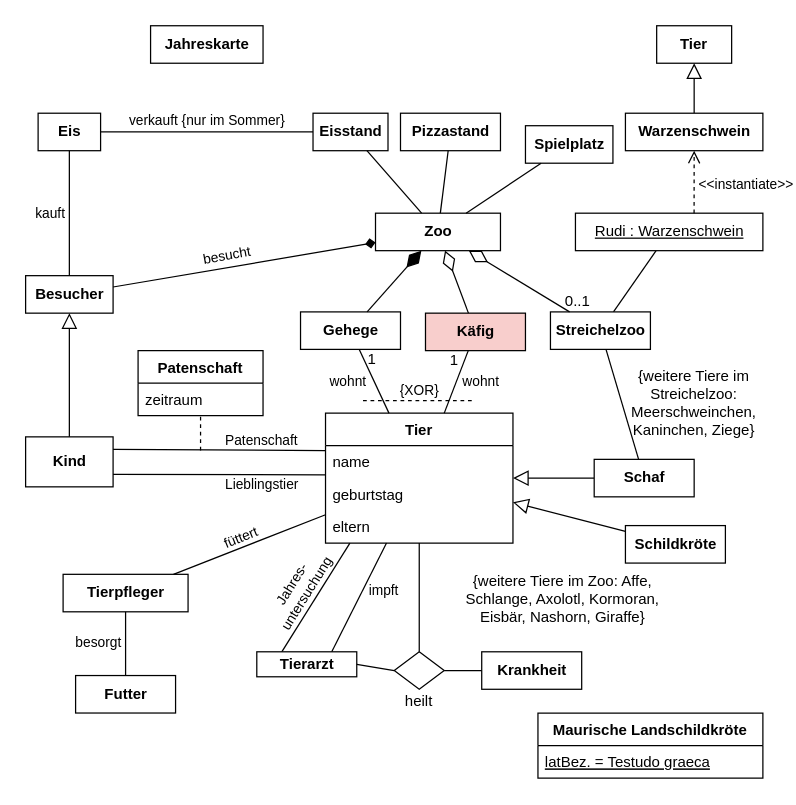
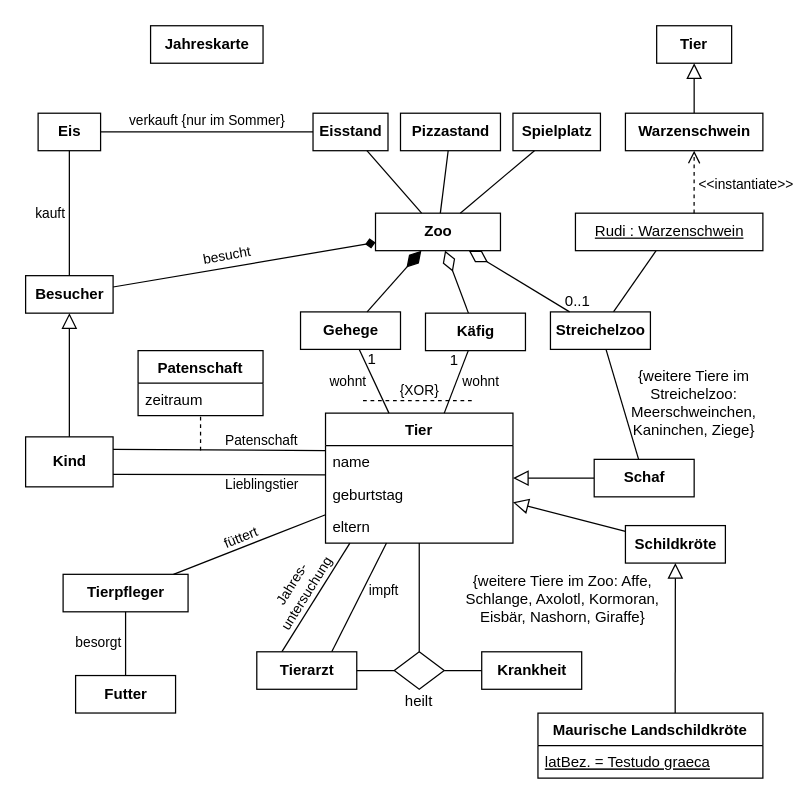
  <mxCell id="0" />
  <mxCell id="1" parent="0" />
  <mxCell id="2" value="" style="endArrow=none;html=1;rounded=0;exitX=0.25;exitY=0;exitDx=0;exitDy=0;entryX=0.13;entryY=1;entryDx=0;entryDy=0;entryPerimeter=0;" parent="1" source="28" target="7" edge="1"><mxGeometry width="50" height="50" relative="1" as="geometry"><mxPoint x="380" y="370" as="sourcePoint" /><mxPoint x="270" y="440" as="targetPoint" /></mxGeometry></mxCell>
  <mxCell id="3" value="Jahres-&lt;br&gt;untersuchung" style="edgeLabel;html=1;align=center;verticalAlign=middle;resizable=0;points=[];rotation=302;labelBackgroundColor=none;" parent="2" vertex="1" connectable="0"><mxGeometry x="0.18" relative="1" as="geometry"><mxPoint x="-19" y="2" as="offset" /></mxGeometry></mxCell>
  <mxCell id="4" value="Tier" style="swimlane;fontStyle=1;childLayout=stackLayout;horizontal=1;startSize=26;fillColor=default;horizontalStack=0;resizeParent=1;resizeParentMax=0;resizeLast=0;collapsible=1;marginBottom=0;points=[[0,0,0,0,0],[0,0.25,0,0,0],[0,0.5,0,0,0],[0,0.75,0,0,0],[0,1,0,0,0],[0.1,1,0,0,0],[0.2,1,0,0,0],[0.25,0,0,0,0],[0.25,1,0,0,0],[0.3,1,0,0,0],[0.4,1,0,0,0],[0.5,0,0,0,0],[0.5,1,0,0,0],[0.6,1,0,0,0],[0.7,1,0,0,0],[0.75,0,0,0,0],[0.75,1,0,0,0],[0.8,1,0,0,0],[0.9,1,0,0,0],[1,0,0,0,0],[1,0.25,0,0,0],[1,0.5,0,0,0],[1,0.75,0,0,0],[1,1,0,0,0]];" parent="1" vertex="1"><mxGeometry x="260" y="330" width="150" height="104" as="geometry" /></mxCell>
  <mxCell id="5" value="name" style="text;strokeColor=none;fillColor=none;align=left;verticalAlign=top;spacingLeft=4;spacingRight=4;overflow=hidden;rotatable=0;points=[[0,0.5],[1,0.5]];portConstraint=eastwest;" parent="4" vertex="1"><mxGeometry y="26" width="150" height="26" as="geometry" /></mxCell>
  <mxCell id="6" value="geburtstag" style="text;strokeColor=none;fillColor=none;align=left;verticalAlign=top;spacingLeft=4;spacingRight=4;overflow=hidden;rotatable=0;points=[[0,0.5],[1,0.5]];portConstraint=eastwest;" parent="4" vertex="1"><mxGeometry y="52" width="150" height="26" as="geometry" /></mxCell>
  <mxCell id="7" value="eltern" style="text;strokeColor=none;fillColor=none;align=left;verticalAlign=top;spacingLeft=4;spacingRight=4;overflow=hidden;rotatable=0;points=[[0,0.5,0,0,0],[0.13,1,0,0,0],[0.25,1,0,0,0],[0.38,1,0,0,0],[0.5,1,0,0,0],[0.63,1,0,0,0],[0.75,1,0,0,0],[0.88,1,0,0,0],[1,0.5,0,0,0]];portConstraint=eastwest;" parent="4" vertex="1"><mxGeometry y="78" width="150" height="26" as="geometry" /></mxCell>
  <mxCell id="8" value="&lt;b&gt;Tierpfleger&lt;/b&gt;" style="html=1;" parent="1" vertex="1"><mxGeometry x="50" y="459" width="100" height="30" as="geometry" /></mxCell>
  <mxCell id="9" value="&lt;b&gt;Futter&lt;/b&gt;" style="html=1;" parent="1" vertex="1"><mxGeometry x="60" y="540" width="80" height="30" as="geometry" /></mxCell>
  <mxCell id="10" value="besorgt" style="endArrow=none;html=1;rounded=0;align=right;spacing=4;labelBackgroundColor=none;" parent="1" source="9" target="8" edge="1"><mxGeometry width="50" height="50" relative="1" as="geometry"><mxPoint x="380" y="409" as="sourcePoint" /><mxPoint x="430" y="359" as="targetPoint" /></mxGeometry></mxCell>
  <mxCell id="11" value="&lt;b&gt;Kind&lt;/b&gt;" style="html=1;" parent="1" vertex="1"><mxGeometry x="20" y="349" width="70" height="40" as="geometry" /></mxCell>
  <mxCell id="12" value="&lt;b&gt;Zoo&lt;/b&gt;" style="html=1;" parent="1" vertex="1"><mxGeometry x="300" y="170" width="100" height="30" as="geometry" /></mxCell>
  <mxCell id="13" value="&lt;b&gt;Gehege&lt;/b&gt;" style="html=1;" parent="1" vertex="1"><mxGeometry x="240" y="249" width="80" height="30" as="geometry" /></mxCell>
- <mxCell id="14" value="&lt;b&gt;Käfig&lt;/b&gt;" style="html=1;fillColor=#f8cecc;" parent="1" vertex="1"><mxGeometry x="340" y="250" width="80" height="30" as="geometry" /></mxCell>
+ <mxCell id="14" value="&lt;b&gt;Käfig&lt;/b&gt;" style="html=1;" parent="1" vertex="1"><mxGeometry x="340" y="250" width="80" height="30" as="geometry" /></mxCell>
  <mxCell id="15" value="" style="rounded=0;orthogonalLoop=1;jettySize=auto;html=1;endArrow=none;endFill=0;" parent="1" source="16" target="17" edge="1"><mxGeometry relative="1" as="geometry" /></mxCell>
  <mxCell id="16" value="&lt;b&gt;Streichelzoo&lt;/b&gt;" style="html=1;" parent="1" vertex="1"><mxGeometry x="440" y="249" width="80" height="30" as="geometry" /></mxCell>
  <mxCell id="17" value="&lt;u&gt;Rudi : Warzenschwein&lt;/u&gt;" style="html=1;" parent="1" vertex="1"><mxGeometry x="460" y="170" width="150" height="30" as="geometry" /></mxCell>
  <mxCell id="18" value="" style="edgeStyle=none;rounded=0;orthogonalLoop=1;jettySize=auto;html=1;endArrow=block;endFill=0;endSize=10;" parent="1" source="19" target="51" edge="1"><mxGeometry relative="1" as="geometry" /></mxCell>
  <mxCell id="19" value="&lt;b&gt;Warzenschwein&lt;/b&gt;" style="html=1;" parent="1" vertex="1"><mxGeometry x="500" y="90" width="110" height="30" as="geometry" /></mxCell>
  <mxCell id="20" style="edgeStyle=none;rounded=0;orthogonalLoop=1;jettySize=auto;html=1;endArrow=block;endFill=0;endSize=10;" parent="1" source="21" target="4" edge="1"><mxGeometry relative="1" as="geometry" /></mxCell>
  <mxCell id="21" value="&lt;b&gt;Schaf&lt;/b&gt;" style="html=1;" parent="1" vertex="1"><mxGeometry x="475" y="367" width="80" height="30" as="geometry" /></mxCell>
  <mxCell id="22" value="&lt;b&gt;Jahreskarte&lt;/b&gt;" style="html=1;" parent="1" vertex="1"><mxGeometry x="120" y="20" width="90" height="30" as="geometry" /></mxCell>
- <mxCell id="23" value="&lt;b&gt;Spielplatz&lt;/b&gt;" style="html=1;" parent="1" vertex="1"><mxGeometry x="420" y="100" width="70" height="30" as="geometry" /></mxCell>
+ <mxCell id="23" value="&lt;b&gt;Spielplatz&lt;/b&gt;" style="html=1;" parent="1" vertex="1"><mxGeometry x="410" y="90" width="70" height="30" as="geometry" /></mxCell>
  <mxCell id="24" value="&lt;b&gt;Pizzastand&lt;/b&gt;" style="html=1;" parent="1" vertex="1"><mxGeometry x="320" y="90" width="80" height="30" as="geometry" /></mxCell>
  <mxCell id="25" value="&lt;b&gt;Eisstand&lt;/b&gt;" style="html=1;" parent="1" vertex="1"><mxGeometry x="250" y="90" width="60" height="30" as="geometry" /></mxCell>
  <mxCell id="26" value="&lt;b&gt;Eis&lt;/b&gt;" style="html=1;" parent="1" vertex="1"><mxGeometry x="30" y="90" width="50" height="30" as="geometry" /></mxCell>
  <mxCell id="27" value="&lt;b&gt;Besucher&lt;/b&gt;" style="html=1;" parent="1" vertex="1"><mxGeometry x="20" y="220" width="70" height="30" as="geometry" /></mxCell>
- <mxCell id="28" value="&lt;b&gt;Tierarzt&lt;/b&gt;" style="html=1;" parent="1" vertex="1"><mxGeometry x="205" y="521" width="80" height="20" as="geometry" /></mxCell>
+ <mxCell id="28" value="&lt;b&gt;Tierarzt&lt;/b&gt;" style="html=1;" parent="1" vertex="1"><mxGeometry x="205" y="521" width="80" height="30" as="geometry" /></mxCell>
  <mxCell id="29" value="&lt;b&gt;Krankheit&lt;/b&gt;" style="html=1;" parent="1" vertex="1"><mxGeometry x="385" y="521" width="80" height="30" as="geometry" /></mxCell>
  <mxCell id="30" style="edgeStyle=none;rounded=0;orthogonalLoop=1;jettySize=auto;html=1;endArrow=block;endFill=0;endSize=10;" parent="1" source="31" target="4" edge="1"><mxGeometry relative="1" as="geometry" /></mxCell>
  <mxCell id="31" value="&lt;b&gt;Schildkröte&lt;/b&gt;" style="html=1;" parent="1" vertex="1"><mxGeometry x="500" y="420" width="80" height="30" as="geometry" /></mxCell>
+ <mxCell id="32" style="edgeStyle=none;rounded=0;orthogonalLoop=1;jettySize=auto;html=1;endArrow=block;endFill=0;endSize=10;exitX=0.61;exitY=0.008;exitDx=0;exitDy=0;exitPerimeter=0;" parent="1" source="33" target="31" edge="1"><mxGeometry relative="1" as="geometry"><mxPoint x="550" y="550" as="sourcePoint" /></mxGeometry></mxCell>
  <mxCell id="33" value="Maurische Landschildkröte" style="swimlane;fontStyle=1;childLayout=stackLayout;horizontal=1;startSize=26;fillColor=default;horizontalStack=0;resizeParent=1;resizeParentMax=0;resizeLast=0;collapsible=1;marginBottom=0;" parent="1" vertex="1"><mxGeometry x="430" y="570" width="180" height="52" as="geometry" /></mxCell>
  <mxCell id="34" value="latBez. = Testudo graeca" style="text;strokeColor=none;fillColor=none;align=left;verticalAlign=top;spacingLeft=4;spacingRight=4;overflow=hidden;rotatable=0;points=[[0,0.5],[1,0.5]];portConstraint=eastwest;fontStyle=4" parent="33" vertex="1"><mxGeometry y="26" width="180" height="26" as="geometry" /></mxCell>
  <mxCell id="35" value="&amp;nbsp;Patenschaft&amp;nbsp; " style="endArrow=none;html=1;rounded=0;exitX=1;exitY=0.25;exitDx=0;exitDy=0;entryX=0;entryY=0.154;entryDx=0;entryDy=0;entryPerimeter=0;verticalAlign=bottom;spacingLeft=0;spacingTop=0;spacingBottom=-1;labelBackgroundColor=none;align=left;" parent="1" source="11" target="5" edge="1"><mxGeometry width="50" height="50" relative="1" as="geometry"><mxPoint x="150" y="453" as="sourcePoint" /><mxPoint x="280" y="360" as="targetPoint" /><mxPoint as="offset" /></mxGeometry></mxCell>
  <mxCell id="36" value="&amp;nbsp;Lieblingstier&amp;nbsp; " style="endArrow=none;html=1;rounded=0;exitX=1;exitY=0.75;exitDx=0;exitDy=0;entryX=-0.002;entryY=0.9;entryDx=0;entryDy=0;entryPerimeter=0;verticalAlign=top;spacingTop=-5;labelBackgroundColor=none;align=left;" parent="1" source="11" target="5" edge="1"><mxGeometry width="50" height="50" relative="1" as="geometry"><mxPoint x="160" y="463" as="sourcePoint" /><mxPoint x="300" y="380" as="targetPoint" /></mxGeometry></mxCell>
  <mxCell id="37" value="" style="endArrow=block;html=1;rounded=0;endFill=0;endSize=10;" parent="1" source="11" target="27" edge="1"><mxGeometry width="50" height="50" relative="1" as="geometry"><mxPoint x="90" y="330" as="sourcePoint" /><mxPoint x="110" y="280" as="targetPoint" /></mxGeometry></mxCell>
  <mxCell id="38" value="&lt;div&gt;kauft&lt;/div&gt;" style="endArrow=none;html=1;rounded=0;align=right;spacing=4;labelBackgroundColor=none;" parent="1" source="27" target="26" edge="1"><mxGeometry width="50" height="50" relative="1" as="geometry"><mxPoint x="170" y="473" as="sourcePoint" /><mxPoint x="330" y="435" as="targetPoint" /></mxGeometry></mxCell>
  <mxCell id="39" value="" style="endArrow=none;html=1;rounded=0;endSize=10;" parent="1" source="25" target="12" edge="1"><mxGeometry width="50" height="50" relative="1" as="geometry"><mxPoint x="220" y="320" as="sourcePoint" /><mxPoint x="270" y="270" as="targetPoint" /></mxGeometry></mxCell>
  <mxCell id="40" value="" style="endArrow=none;html=1;rounded=0;endSize=10;" parent="1" source="24" target="12" edge="1"><mxGeometry width="50" height="50" relative="1" as="geometry"><mxPoint x="220" y="320" as="sourcePoint" /><mxPoint x="270" y="270" as="targetPoint" /></mxGeometry></mxCell>
  <mxCell id="41" value="" style="endArrow=none;html=1;rounded=0;endSize=10;" parent="1" source="23" target="12" edge="1"><mxGeometry width="50" height="50" relative="1" as="geometry"><mxPoint x="220" y="320" as="sourcePoint" /><mxPoint x="270" y="270" as="targetPoint" /></mxGeometry></mxCell>
  <mxCell id="42" value="Patenschaft" style="swimlane;fontStyle=1;childLayout=stackLayout;horizontal=1;startSize=26;fillColor=default;horizontalStack=0;resizeParent=1;resizeParentMax=0;resizeLast=0;collapsible=1;marginBottom=0;" parent="1" vertex="1"><mxGeometry x="110" y="280" width="100" height="52" as="geometry" /></mxCell>
  <mxCell id="43" value="zeitraum" style="text;strokeColor=none;fillColor=none;align=left;verticalAlign=top;spacingLeft=4;spacingRight=4;overflow=hidden;rotatable=0;points=[[0,0.5],[1,0.5]];portConstraint=eastwest;fontStyle=0" parent="42" vertex="1"><mxGeometry y="26" width="100" height="26" as="geometry" /></mxCell>
  <mxCell id="44" value="verkauft {nur im Sommer}" style="endArrow=none;html=1;rounded=0;endSize=10;verticalAlign=bottom;labelBackgroundColor=none;" parent="1" source="26" target="25" edge="1"><mxGeometry width="50" height="50" relative="1" as="geometry"><mxPoint x="220" y="300" as="sourcePoint" /><mxPoint x="270" y="250" as="targetPoint" /></mxGeometry></mxCell>
  <mxCell id="45" value="impft" style="endArrow=none;html=1;rounded=0;endSize=10;exitX=0.75;exitY=0;exitDx=0;exitDy=0;spacingBottom=10;spacingRight=0;spacingLeft=6;align=left;labelBackgroundColor=none;" parent="1" source="28" target="4" edge="1"><mxGeometry width="50" height="50" relative="1" as="geometry"><mxPoint x="350" y="360" as="sourcePoint" /><mxPoint x="400" y="310" as="targetPoint" /></mxGeometry></mxCell>
  <mxCell id="46" value="" style="endArrow=none;html=1;rounded=0;endSize=10;exitX=0.5;exitY=0;exitDx=0;exitDy=0;" parent="1" source="65" target="4" edge="1"><mxGeometry width="50" height="50" relative="1" as="geometry"><mxPoint x="380" y="480" as="sourcePoint" /><mxPoint x="400" y="310" as="targetPoint" /></mxGeometry></mxCell>
  <mxCell id="47" value="" style="endArrow=none;html=1;rounded=0;endSize=10;exitX=1;exitY=0.5;exitDx=0;exitDy=0;entryX=0;entryY=0.5;entryDx=0;entryDy=0;" parent="1" source="28" target="65" edge="1"><mxGeometry width="50" height="50" relative="1" as="geometry"><mxPoint x="325" y="390" as="sourcePoint" /><mxPoint x="375" y="340" as="targetPoint" /></mxGeometry></mxCell>
  <mxCell id="48" value="" style="endArrow=none;html=1;rounded=0;endSize=10;exitX=1;exitY=0.5;exitDx=0;exitDy=0;entryX=0;entryY=0.5;entryDx=0;entryDy=0;" parent="1" source="65" target="29" edge="1"><mxGeometry width="50" height="50" relative="1" as="geometry"><mxPoint x="325" y="390" as="sourcePoint" /><mxPoint x="375" y="340" as="targetPoint" /></mxGeometry></mxCell>
  <mxCell id="49" value="" style="endArrow=diamondThin;html=1;rounded=0;endSize=15;endFill=0;" parent="1" source="14" target="12" edge="1"><mxGeometry width="50" height="50" relative="1" as="geometry"><mxPoint x="350" y="260" as="sourcePoint" /><mxPoint x="400" y="210" as="targetPoint" /></mxGeometry></mxCell>
  <mxCell id="50" value="" style="endArrow=diamondThin;html=1;rounded=0;endSize=15;endFill=1;" parent="1" source="13" target="12" edge="1"><mxGeometry width="50" height="50" relative="1" as="geometry"><mxPoint x="350" y="260" as="sourcePoint" /><mxPoint x="400" y="210" as="targetPoint" /></mxGeometry></mxCell>
  <mxCell id="51" value="&lt;b&gt;Tier&lt;/b&gt;" style="whiteSpace=wrap;html=1;fillColor=rgb(255, 255, 255);" parent="1" vertex="1"><mxGeometry x="525" y="20" width="60" height="30" as="geometry" /></mxCell>
  <mxCell id="52" value="&amp;lt;&amp;lt;instantiate&amp;gt;&amp;gt;" style="endArrow=open;startArrow=none;endFill=0;startFill=0;endSize=8;html=1;verticalAlign=bottom;dashed=1;labelBackgroundColor=none;rounded=0;entryX=0.5;entryY=1;entryDx=0;entryDy=0;exitX=0.633;exitY=0;exitDx=0;exitDy=0;spacing=0;spacingBottom=-9;exitPerimeter=0;align=left;spacingLeft=4;" parent="1" source="17" target="19" edge="1"><mxGeometry width="160" relative="1" as="geometry"><mxPoint x="300" y="230" as="sourcePoint" /><mxPoint x="460" y="230" as="targetPoint" /></mxGeometry></mxCell>
  <mxCell id="53" value="" style="endArrow=none;html=1;rounded=0;labelBackgroundColor=default;endSize=10;" parent="1" source="16" target="21" edge="1"><mxGeometry width="50" height="50" relative="1" as="geometry"><mxPoint x="150" y="300" as="sourcePoint" /><mxPoint x="200" y="250" as="targetPoint" /></mxGeometry></mxCell>
  <mxCell id="54" style="edgeStyle=none;rounded=0;orthogonalLoop=1;jettySize=auto;html=1;exitX=0;exitY=0.5;exitDx=0;exitDy=0;labelBackgroundColor=default;endArrow=block;endFill=0;endSize=10;" parent="1" source="21" target="21" edge="1"><mxGeometry relative="1" as="geometry" /></mxCell>
  <mxCell id="55" value="{weitere Tiere im Streichelzoo:&lt;br&gt;&lt;div&gt;Meerschweinchen,&lt;/div&gt;&lt;div&gt;Kaninchen, Ziege}&lt;br&gt;&lt;/div&gt;" style="text;html=1;strokeColor=none;fillColor=none;align=center;verticalAlign=middle;whiteSpace=wrap;rounded=0;" parent="1" vertex="1"><mxGeometry x="500" y="292" width="110" height="60" as="geometry" /></mxCell>
  <mxCell id="56" value="{weitere Tiere im Zoo: Affe, Schlange, Axolotl, Kormoran, Eisbär, Nashorn, Giraffe}" style="text;html=1;strokeColor=none;fillColor=none;align=center;verticalAlign=middle;whiteSpace=wrap;rounded=0;" parent="1" vertex="1"><mxGeometry x="370" y="444" width="160" height="70" as="geometry" /></mxCell>
  <mxCell id="57" value="{XOR}" style="endArrow=none;dashed=1;html=1;rounded=0;labelBackgroundColor=none;endSize=10;verticalAlign=bottom;spacing=0;spacingBottom=1;" parent="1" edge="1"><mxGeometry width="50" height="50" relative="1" as="geometry"><mxPoint x="290" y="320" as="sourcePoint" /><mxPoint x="380" y="320" as="targetPoint" /></mxGeometry></mxCell>
  <mxCell id="58" value="wohnt" style="endArrow=none;html=1;rounded=0;align=left;verticalAlign=middle;endFill=0;labelBackgroundColor=none;spacingLeft=3;" parent="1" source="4" target="14" edge="1"><mxGeometry relative="1" as="geometry"><mxPoint x="300" y="10" as="sourcePoint" /><mxPoint x="460" y="10" as="targetPoint" /></mxGeometry></mxCell>
  <mxCell id="59" value="1" style="resizable=0;html=1;align=left;verticalAlign=top;labelBackgroundColor=none;spacingLeft=0;spacingRight=6;spacingBottom=0;spacingTop=-7;" parent="58" connectable="0" vertex="1"><mxGeometry x="1" relative="1" as="geometry"><mxPoint x="-16" y="1" as="offset" /></mxGeometry></mxCell>
  <mxCell id="60" value="wohnt" style="endArrow=none;html=1;rounded=0;align=right;verticalAlign=middle;endFill=0;labelBackgroundColor=none;spacingRight=5;" parent="1" source="4" target="13" edge="1"><mxGeometry relative="1" as="geometry"><mxPoint x="260" y="310" as="sourcePoint" /><mxPoint x="430" y="10" as="targetPoint" /></mxGeometry></mxCell>
  <mxCell id="61" value="1" style="resizable=0;html=1;align=left;verticalAlign=top;labelBackgroundColor=none;spacingTop=-7;" parent="60" connectable="0" vertex="1"><mxGeometry x="1" relative="1" as="geometry"><mxPoint x="5" y="1" as="offset" /></mxGeometry></mxCell>
  <mxCell id="62" value="" style="endArrow=diamondThin;html=1;rounded=0;align=center;verticalAlign=top;endFill=0;labelBackgroundColor=none;endSize=15;" parent="1" source="16" target="12" edge="1"><mxGeometry relative="1" as="geometry"><mxPoint x="140" y="150" as="sourcePoint" /><mxPoint x="300" y="150" as="targetPoint" /></mxGeometry></mxCell>
  <mxCell id="63" value="0..1" style="resizable=0;html=1;align=left;verticalAlign=bottom;labelBackgroundColor=none;spacingLeft=-5;" parent="62" connectable="0" vertex="1"><mxGeometry x="-1" relative="1" as="geometry" /></mxCell>
  <mxCell id="64" value="" style="group" parent="1" vertex="1" connectable="0"><mxGeometry x="315" y="521" width="40" height="49" as="geometry" /></mxCell>
  <mxCell id="65" value="" style="rhombus;" parent="64" vertex="1"><mxGeometry width="40" height="30" as="geometry" /></mxCell>
  <mxCell id="66" value="heilt" style="text;html=1;strokeColor=none;fillColor=none;align=center;verticalAlign=middle;whiteSpace=wrap;rounded=0;" parent="64" vertex="1"><mxGeometry y="30" width="40" height="19" as="geometry" /></mxCell>
  <mxCell id="67" value="" style="endArrow=none;html=1;rounded=0;dashed=1;" parent="1" target="43" edge="1"><mxGeometry width="50" height="50" relative="1" as="geometry"><mxPoint x="160" y="360" as="sourcePoint" /><mxPoint x="170" y="350" as="targetPoint" /></mxGeometry></mxCell>
  <mxCell id="68" value="" style="endArrow=diamond;html=1;rounded=0;" parent="1" source="27" target="12" edge="1"><mxGeometry width="50" height="50" relative="1" as="geometry"><mxPoint x="360" y="270" as="sourcePoint" /><mxPoint x="410" y="220" as="targetPoint" /></mxGeometry></mxCell>
  <mxCell id="69" value="besucht" style="edgeLabel;html=1;align=center;verticalAlign=middle;resizable=0;points=[];rotation=350;labelBackgroundColor=none;" parent="68" vertex="1" connectable="0"><mxGeometry x="-0.034" y="3" relative="1" as="geometry"><mxPoint x="-11" y="-5" as="offset" /></mxGeometry></mxCell>
  <mxCell id="70" value="" style="endArrow=none;html=1;rounded=0;" parent="1" source="8" target="4" edge="1"><mxGeometry width="50" height="50" relative="1" as="geometry"><mxPoint x="310" y="460" as="sourcePoint" /><mxPoint x="220" y="410" as="targetPoint" /></mxGeometry></mxCell>
  <mxCell id="71" value="füttert" style="edgeLabel;html=1;align=center;verticalAlign=middle;resizable=0;points=[];rotation=338;labelBackgroundColor=none;" parent="70" vertex="1" connectable="0"><mxGeometry x="-0.121" y="1" relative="1" as="geometry"><mxPoint y="-8" as="offset" /></mxGeometry></mxCell>
